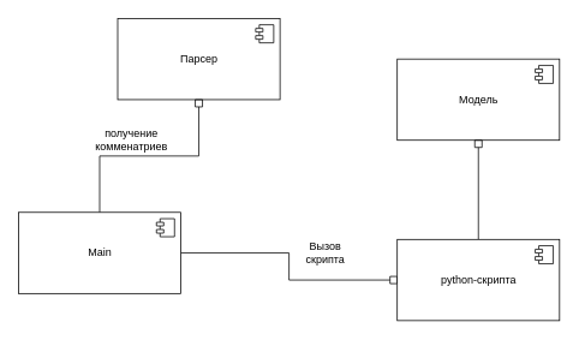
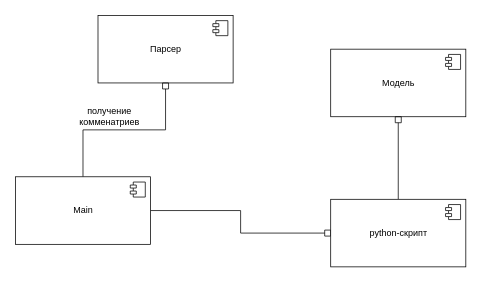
  <mxCell id="0" />
  <mxCell id="1" parent="0" />
  <mxCell id="2" value="Парсер" style="html=1;dropTarget=0;" vertex="1" parent="1"><mxGeometry x="130" y="20" width="180" height="90" as="geometry" /></mxCell>
  <mxCell id="3" value="" style="shape=module;jettyWidth=8;jettyHeight=4;" vertex="1" parent="2"><mxGeometry x="1" width="20" height="20" relative="1" as="geometry"><mxPoint x="-27" y="7" as="offset" /></mxGeometry></mxCell>
  <mxCell id="4" value="Модель" style="html=1;dropTarget=0;" vertex="1" parent="1"><mxGeometry x="440" y="65" width="180" height="90" as="geometry" /></mxCell>
  <mxCell id="5" value="" style="shape=module;jettyWidth=8;jettyHeight=4;" vertex="1" parent="4"><mxGeometry x="1" width="20" height="20" relative="1" as="geometry"><mxPoint x="-27" y="7" as="offset" /></mxGeometry></mxCell>
  <mxCell id="6" value="" style="edgeStyle=orthogonalEdgeStyle;rounded=0;orthogonalLoop=1;jettySize=auto;html=1;endArrow=box;endFill=0;" edge="1" parent="1" source="8" target="2"><mxGeometry relative="1" as="geometry" /></mxCell>
  <mxCell id="7" style="edgeStyle=orthogonalEdgeStyle;rounded=0;orthogonalLoop=1;jettySize=auto;html=1;entryX=0;entryY=0.5;entryDx=0;entryDy=0;endArrow=box;endFill=0;" edge="1" parent="1" source="8" target="11"><mxGeometry relative="1" as="geometry" /></mxCell>
  <mxCell id="8" value="Main" style="html=1;dropTarget=0;" vertex="1" parent="1"><mxGeometry x="20" y="235" width="180" height="90" as="geometry" /></mxCell>
  <mxCell id="9" value="" style="shape=module;jettyWidth=8;jettyHeight=4;" vertex="1" parent="8"><mxGeometry x="1" width="20" height="20" relative="1" as="geometry"><mxPoint x="-27" y="7" as="offset" /></mxGeometry></mxCell>
  <mxCell id="10" style="edgeStyle=orthogonalEdgeStyle;rounded=0;orthogonalLoop=1;jettySize=auto;html=1;entryX=0.5;entryY=1;entryDx=0;entryDy=0;endArrow=box;endFill=0;" edge="1" parent="1" source="11" target="4"><mxGeometry relative="1" as="geometry" /></mxCell>
- <mxCell id="11" value="python-скрипта" style="html=1;dropTarget=0;" vertex="1" parent="1"><mxGeometry x="440" y="265" width="180" height="90" as="geometry" /></mxCell>
+ <mxCell id="11" value="python-скрипт" style="html=1;dropTarget=0;" vertex="1" parent="1"><mxGeometry x="440" y="265" width="180" height="90" as="geometry" /></mxCell>
  <mxCell id="12" value="" style="shape=module;jettyWidth=8;jettyHeight=4;" vertex="1" parent="11"><mxGeometry x="1" width="20" height="20" relative="1" as="geometry"><mxPoint x="-27" y="7" as="offset" /></mxGeometry></mxCell>
  <mxCell id="13" value="&lt;div&gt;получение&lt;/div&gt;&lt;div&gt;комменатриев&lt;br&gt;&lt;/div&gt;" style="text;html=1;align=center;verticalAlign=middle;resizable=0;points=[];autosize=1;strokeColor=none;fillColor=none;" vertex="1" parent="1"><mxGeometry x="100" y="140" width="90" height="30" as="geometry" /></mxCell>
- <mxCell id="14" value="&lt;div&gt;Вызов&lt;/div&gt;&lt;div&gt;скрипта&lt;br&gt;&lt;/div&gt;" style="text;html=1;align=center;verticalAlign=middle;resizable=0;points=[];autosize=1;strokeColor=none;fillColor=none;" vertex="1" parent="1"><mxGeometry x="330" y="265" width="60" height="30" as="geometry" /></mxCell>
